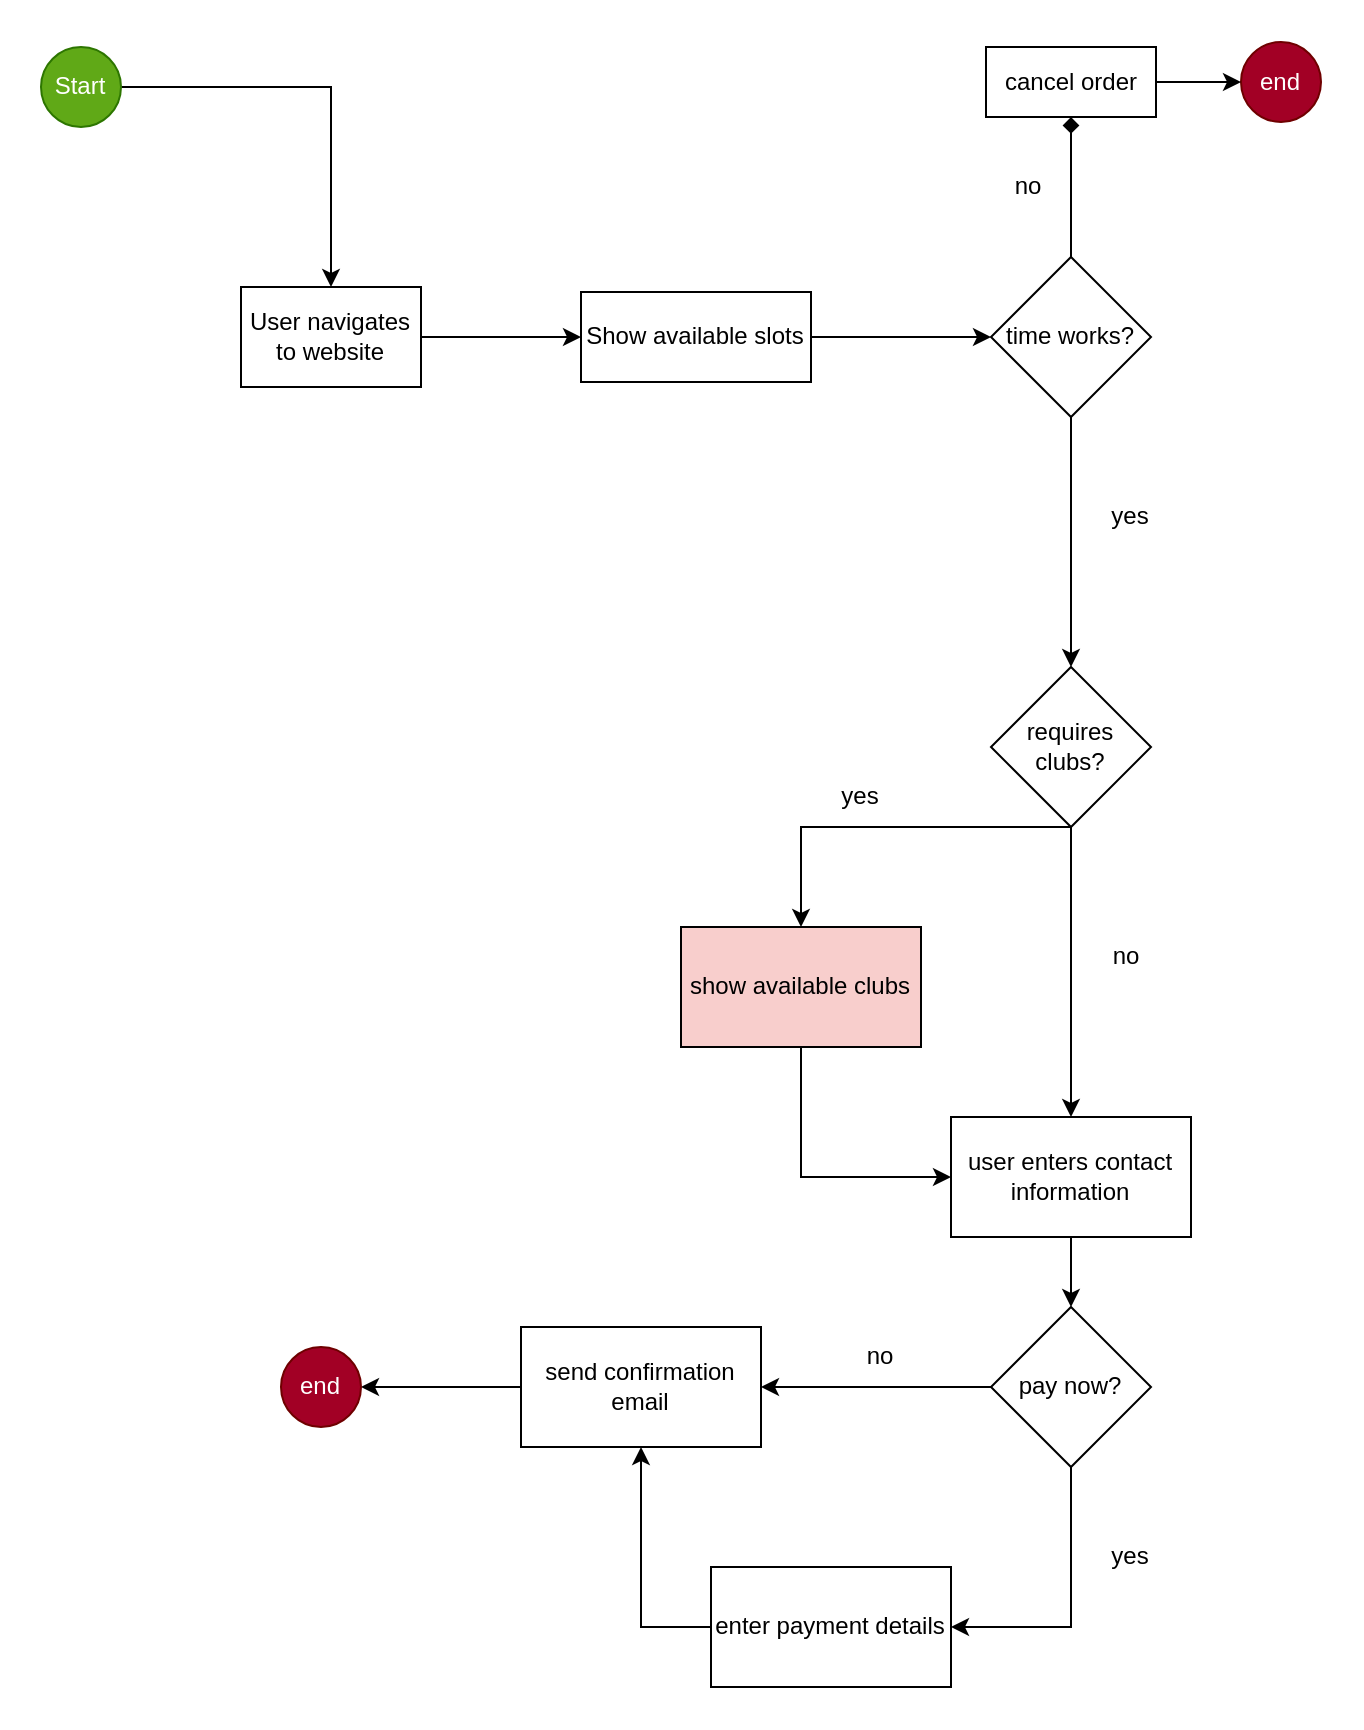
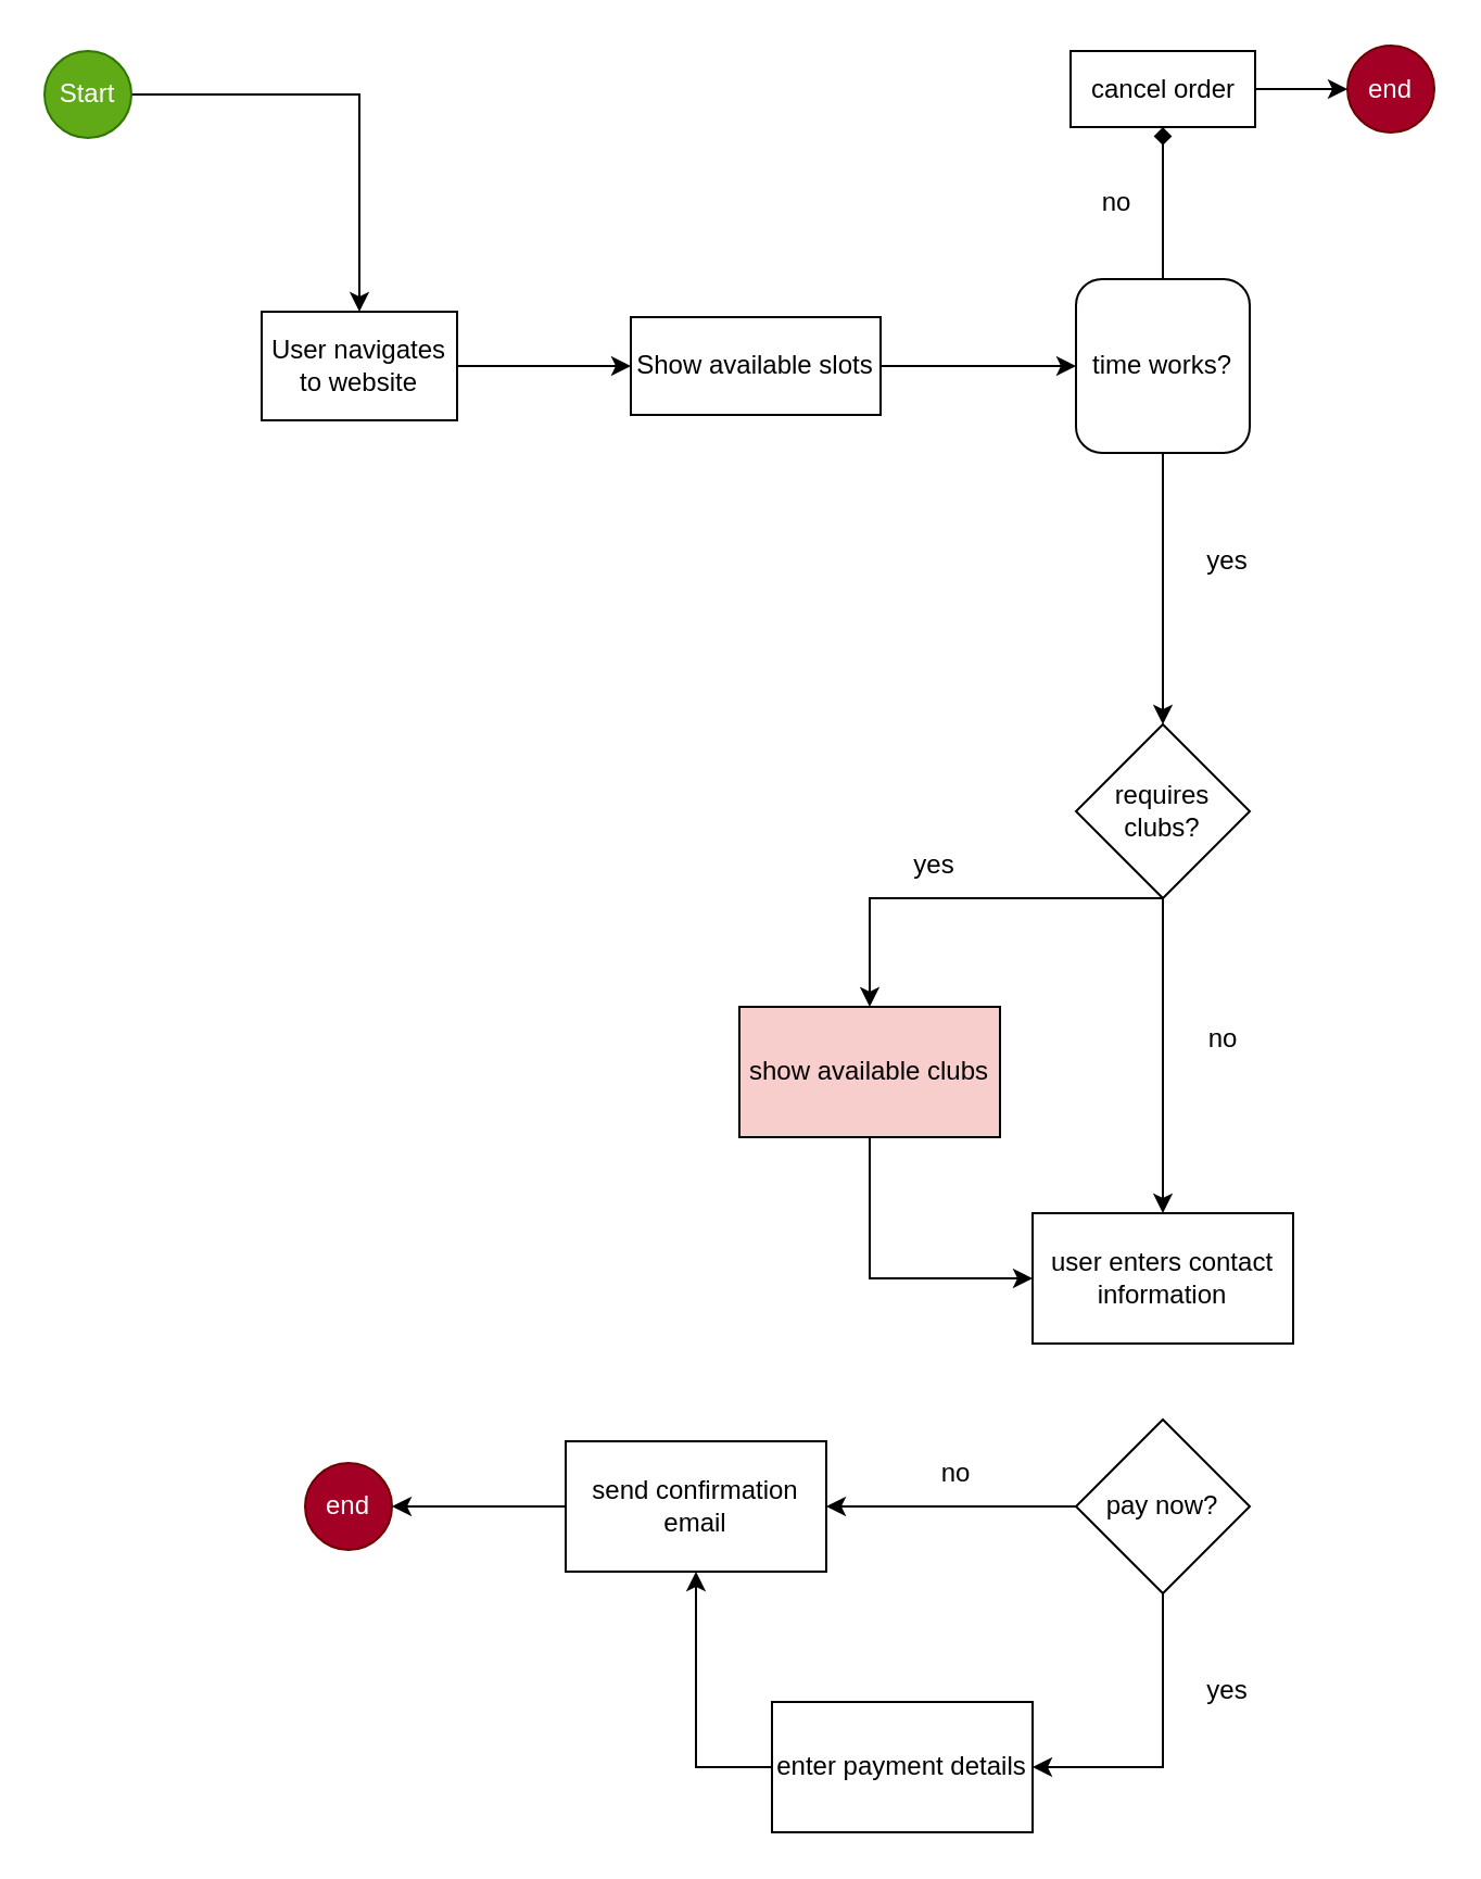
  <mxCell id="0" />
  <mxCell id="1" parent="0" />
  <mxCell id="2" style="edgeStyle=orthogonalEdgeStyle;rounded=0;orthogonalLoop=1;jettySize=auto;html=1;exitX=1;exitY=0.5;exitDx=0;exitDy=0;" parent="1" source="3" target="5" edge="1"><mxGeometry relative="1" as="geometry"><mxPoint x="140" y="168" as="targetPoint" /></mxGeometry></mxCell>
  <mxCell id="3" value="Start" style="ellipse;whiteSpace=wrap;html=1;labelBackgroundColor=none;fillColor=#60a917;fontColor=#ffffff;strokeColor=#2D7600;" parent="1" vertex="1"><mxGeometry x="20" y="23" width="40" height="40" as="geometry" /></mxCell>
  <mxCell id="4" value="" style="edgeStyle=orthogonalEdgeStyle;rounded=0;orthogonalLoop=1;jettySize=auto;html=1;entryX=0;entryY=0.5;entryDx=0;entryDy=0;" parent="1" source="5" target="33" edge="1"><mxGeometry relative="1" as="geometry"><mxPoint x="282.5" y="168" as="targetPoint" /></mxGeometry></mxCell>
  <mxCell id="5" value="User navigates to website" style="rounded=0;whiteSpace=wrap;html=1;" parent="1" vertex="1"><mxGeometry x="120" y="143" width="90" height="50" as="geometry" /></mxCell>
  <mxCell id="6" style="edgeStyle=orthogonalEdgeStyle;rounded=0;orthogonalLoop=1;jettySize=auto;html=1;exitX=0.5;exitY=0;exitDx=0;exitDy=0;entryX=0.5;entryY=1;entryDx=0;entryDy=0;endArrow=diamond;" edge="1" parent="1" source="8" target="12"><mxGeometry relative="1" as="geometry" /></mxCell>
  <mxCell id="7" style="edgeStyle=orthogonalEdgeStyle;rounded=0;orthogonalLoop=1;jettySize=auto;html=1;exitX=0.5;exitY=1;exitDx=0;exitDy=0;" edge="1" parent="1" source="8" target="14"><mxGeometry relative="1" as="geometry" /></mxCell>
- <mxCell id="8" value="time works?" style="rhombus;whiteSpace=wrap;html=1;rounded=0;" parent="1" vertex="1"><mxGeometry x="495" y="128" width="80" height="80" as="geometry" /></mxCell>
+ <mxCell id="8" value="time works?" style="whiteSpace=wrap;html=1;rounded=1;" parent="1" vertex="1"><mxGeometry x="495" y="128" width="80" height="80" as="geometry" /></mxCell>
  <mxCell id="9" value="end" style="ellipse;whiteSpace=wrap;html=1;aspect=fixed;fillColor=#a20025;fontColor=#ffffff;strokeColor=#6F0000;" parent="1" vertex="1"><mxGeometry x="620" y="20.5" width="40" height="40" as="geometry" /></mxCell>
  <mxCell id="10" value="no" style="text;html=1;strokeColor=none;fillColor=none;align=center;verticalAlign=middle;whiteSpace=wrap;rounded=0;" parent="1" vertex="1"><mxGeometry x="495" y="83" width="37.5" height="20" as="geometry" /></mxCell>
  <mxCell id="11" style="edgeStyle=orthogonalEdgeStyle;rounded=0;orthogonalLoop=1;jettySize=auto;html=1;exitX=1;exitY=0.5;exitDx=0;exitDy=0;entryX=0;entryY=0.5;entryDx=0;entryDy=0;" edge="1" parent="1" source="12" target="9"><mxGeometry relative="1" as="geometry" /></mxCell>
  <mxCell id="12" value="cancel order" style="rounded=0;whiteSpace=wrap;html=1;" parent="1" vertex="1"><mxGeometry x="492.5" y="23" width="85" height="35" as="geometry" /></mxCell>
  <mxCell id="13" style="edgeStyle=orthogonalEdgeStyle;rounded=0;orthogonalLoop=1;jettySize=auto;html=1;entryX=0.5;entryY=0;entryDx=0;entryDy=0;" parent="1" source="14" target="20" edge="1"><mxGeometry relative="1" as="geometry" /></mxCell>
  <mxCell id="14" value="requires clubs?" style="rhombus;whiteSpace=wrap;html=1;" parent="1" vertex="1"><mxGeometry x="495" y="333" width="80" height="80" as="geometry" /></mxCell>
  <mxCell id="15" value="yes" style="text;html=1;strokeColor=none;fillColor=none;align=center;verticalAlign=middle;whiteSpace=wrap;rounded=0;" parent="1" vertex="1"><mxGeometry x="400" y="383" width="60" height="30" as="geometry" /></mxCell>
  <mxCell id="16" value="no" style="text;html=1;strokeColor=none;fillColor=none;align=center;verticalAlign=middle;whiteSpace=wrap;rounded=0;" parent="1" vertex="1"><mxGeometry x="532.5" y="463" width="60" height="30" as="geometry" /></mxCell>
  <mxCell id="17" style="edgeStyle=orthogonalEdgeStyle;rounded=0;orthogonalLoop=1;jettySize=auto;html=1;exitX=0.5;exitY=1;exitDx=0;exitDy=0;entryX=0;entryY=0.5;entryDx=0;entryDy=0;" parent="1" source="18" target="20" edge="1"><mxGeometry relative="1" as="geometry" /></mxCell>
  <mxCell id="18" value="show available clubs" style="rounded=0;whiteSpace=wrap;html=1;fillColor=#f8cecc;" parent="1" vertex="1"><mxGeometry x="340" y="463" width="120" height="60" as="geometry" /></mxCell>
- <mxCell id="19" style="edgeStyle=orthogonalEdgeStyle;rounded=0;orthogonalLoop=1;jettySize=auto;html=1;exitX=0.5;exitY=1;exitDx=0;exitDy=0;" parent="1" source="20" target="23" edge="1"><mxGeometry relative="1" as="geometry" /></mxCell>
  <mxCell id="20" value="user enters contact information" style="rounded=0;whiteSpace=wrap;html=1;" parent="1" vertex="1"><mxGeometry x="475" y="558" width="120" height="60" as="geometry" /></mxCell>
  <mxCell id="21" value="" style="edgeStyle=orthogonalEdgeStyle;rounded=0;orthogonalLoop=1;jettySize=auto;html=1;" parent="1" source="23" target="25" edge="1"><mxGeometry relative="1" as="geometry" /></mxCell>
  <mxCell id="22" style="edgeStyle=orthogonalEdgeStyle;rounded=0;orthogonalLoop=1;jettySize=auto;html=1;exitX=0.5;exitY=1;exitDx=0;exitDy=0;entryX=1;entryY=0.5;entryDx=0;entryDy=0;" parent="1" source="23" target="30" edge="1"><mxGeometry relative="1" as="geometry" /></mxCell>
  <mxCell id="23" value="pay now?" style="rhombus;whiteSpace=wrap;html=1;" parent="1" vertex="1"><mxGeometry x="495" y="653" width="80" height="80" as="geometry" /></mxCell>
  <mxCell id="24" style="edgeStyle=orthogonalEdgeStyle;rounded=0;orthogonalLoop=1;jettySize=auto;html=1;exitX=0;exitY=0.5;exitDx=0;exitDy=0;entryX=1;entryY=0.5;entryDx=0;entryDy=0;" parent="1" source="25" target="26" edge="1"><mxGeometry relative="1" as="geometry" /></mxCell>
  <mxCell id="25" value="send confirmation email" style="whiteSpace=wrap;html=1;" parent="1" vertex="1"><mxGeometry x="260" y="663" width="120" height="60" as="geometry" /></mxCell>
  <mxCell id="26" value="end" style="ellipse;whiteSpace=wrap;html=1;fillColor=#a20025;fontColor=#ffffff;strokeColor=#6F0000;" parent="1" vertex="1"><mxGeometry x="140" y="673" width="40" height="40" as="geometry" /></mxCell>
  <mxCell id="27" value="" style="endArrow=classic;html=1;rounded=0;entryX=0.5;entryY=0;entryDx=0;entryDy=0;exitX=0.5;exitY=1;exitDx=0;exitDy=0;" parent="1" source="14" target="18" edge="1"><mxGeometry width="50" height="50" relative="1" as="geometry"><mxPoint x="310" y="623" as="sourcePoint" /><mxPoint x="360" y="573" as="targetPoint" /><Array as="points"><mxPoint x="400" y="413" /></Array></mxGeometry></mxCell>
  <mxCell id="28" value="no" style="text;html=1;strokeColor=none;fillColor=none;align=center;verticalAlign=middle;whiteSpace=wrap;rounded=0;" parent="1" vertex="1"><mxGeometry x="410" y="663" width="60" height="30" as="geometry" /></mxCell>
  <mxCell id="29" style="edgeStyle=orthogonalEdgeStyle;rounded=0;orthogonalLoop=1;jettySize=auto;html=1;exitX=0;exitY=0.5;exitDx=0;exitDy=0;entryX=0.5;entryY=1;entryDx=0;entryDy=0;" parent="1" source="30" target="25" edge="1"><mxGeometry relative="1" as="geometry" /></mxCell>
  <mxCell id="30" value="enter payment details" style="whiteSpace=wrap;html=1;" parent="1" vertex="1"><mxGeometry x="355" y="783" width="120" height="60" as="geometry" /></mxCell>
  <mxCell id="31" value="yes" style="text;html=1;strokeColor=none;fillColor=none;align=center;verticalAlign=middle;whiteSpace=wrap;rounded=0;" parent="1" vertex="1"><mxGeometry x="535" y="763" width="60" height="30" as="geometry" /></mxCell>
  <mxCell id="32" style="edgeStyle=orthogonalEdgeStyle;rounded=0;orthogonalLoop=1;jettySize=auto;html=1;exitX=1;exitY=0.5;exitDx=0;exitDy=0;" edge="1" parent="1" source="33" target="8"><mxGeometry relative="1" as="geometry" /></mxCell>
  <mxCell id="33" value="Show available slots" style="whiteSpace=wrap;html=1;rounded=0;" vertex="1" parent="1"><mxGeometry x="290" y="145.5" width="115" height="45" as="geometry" /></mxCell>
  <mxCell id="34" value="yes" style="text;html=1;strokeColor=none;fillColor=none;align=center;verticalAlign=middle;whiteSpace=wrap;rounded=0;" vertex="1" parent="1"><mxGeometry x="535" y="243" width="60" height="30" as="geometry" /></mxCell>
